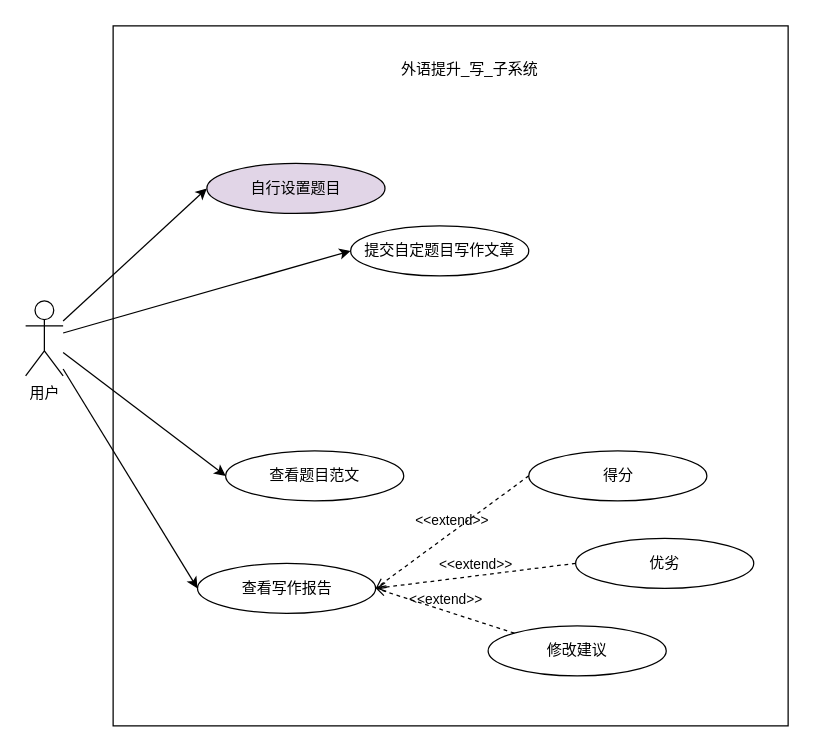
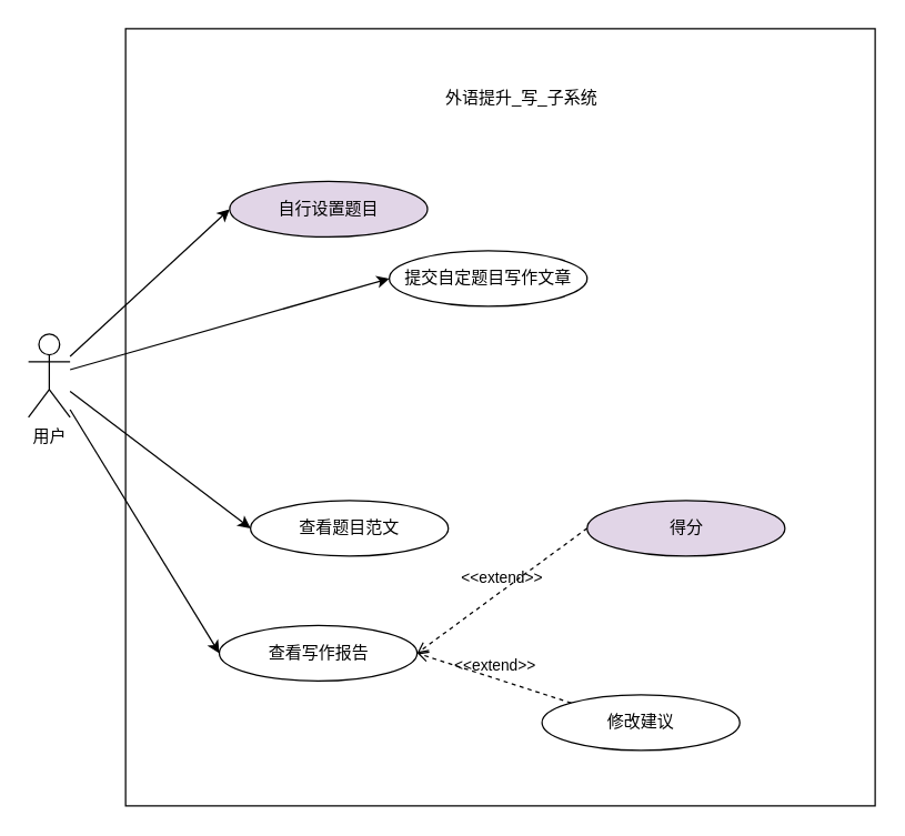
  <mxCell id="0" />
  <mxCell id="1" parent="0" />
  <mxCell id="2" value="" style="rounded=0;whiteSpace=wrap;html=1;" vertex="1" parent="1"><mxGeometry x="90" y="20" width="540" height="560" as="geometry" /></mxCell>
  <mxCell id="3" style="edgeStyle=none;html=1;entryX=0;entryY=0.5;entryDx=0;entryDy=0;" edge="1" parent="1" source="7" target="9"><mxGeometry relative="1" as="geometry" /></mxCell>
  <mxCell id="4" style="edgeStyle=none;html=1;entryX=0;entryY=0.5;entryDx=0;entryDy=0;" edge="1" parent="1" source="7" target="11"><mxGeometry relative="1" as="geometry" /></mxCell>
  <mxCell id="5" style="edgeStyle=none;html=1;entryX=0;entryY=0.5;entryDx=0;entryDy=0;" edge="1" parent="1" source="7" target="10"><mxGeometry relative="1" as="geometry" /></mxCell>
  <mxCell id="6" style="edgeStyle=none;html=1;entryX=0;entryY=0.5;entryDx=0;entryDy=0;" edge="1" parent="1" source="7" target="15"><mxGeometry relative="1" as="geometry" /></mxCell>
  <mxCell id="7" value="用户" style="shape=umlActor;verticalLabelPosition=bottom;verticalAlign=top;html=1;outlineConnect=0;" vertex="1" parent="1"><mxGeometry x="20" y="240" width="30" height="60" as="geometry" /></mxCell>
- <mxCell id="8" value="外语提升_写_子系统" style="text;html=1;strokeColor=none;fillColor=none;align=center;verticalAlign=middle;whiteSpace=wrap;rounded=0;" vertex="1" parent="1"><mxGeometry x="307.5" y="40" width="135" height="30" as="geometry" /></mxCell>
+ <mxCell id="8" value="外语提升_写_子系统" style="text;html=1;strokeColor=none;fillColor=none;align=center;verticalAlign=middle;whiteSpace=wrap;rounded=0;" vertex="1" parent="1"><mxGeometry x="307.5" y="55" width="135" height="30" as="geometry" /></mxCell>
  <mxCell id="9" value="自行设置题目" style="ellipse;whiteSpace=wrap;html=1;fillColor=#e1d5e7;" vertex="1" parent="1"><mxGeometry x="165" y="130" width="142.5" height="40" as="geometry" /></mxCell>
  <mxCell id="10" value="查看写作报告" style="ellipse;whiteSpace=wrap;html=1;" vertex="1" parent="1"><mxGeometry x="157.5" y="450" width="142.5" height="40" as="geometry" /></mxCell>
  <mxCell id="11" value="提交自定题目写作文章" style="ellipse;whiteSpace=wrap;html=1;" vertex="1" parent="1"><mxGeometry x="280" y="180" width="142.5" height="40" as="geometry" /></mxCell>
- <mxCell id="12" value="得分" style="ellipse;whiteSpace=wrap;html=1;" vertex="1" parent="1"><mxGeometry x="422.5" y="360" width="142.5" height="40" as="geometry" /></mxCell>
- <mxCell id="13" value="优劣" style="ellipse;whiteSpace=wrap;html=1;" vertex="1" parent="1"><mxGeometry x="460" y="430" width="142.5" height="40" as="geometry" /></mxCell>
+ <mxCell id="12" value="得分" style="ellipse;whiteSpace=wrap;html=1;fillColor=#e1d5e7;" vertex="1" parent="1"><mxGeometry x="422.5" y="360" width="142.5" height="40" as="geometry" /></mxCell>
  <mxCell id="14" value="修改建议" style="ellipse;whiteSpace=wrap;html=1;" vertex="1" parent="1"><mxGeometry x="390" y="500" width="142.5" height="40" as="geometry" /></mxCell>
  <mxCell id="15" value="查看题目范文" style="ellipse;whiteSpace=wrap;html=1;" vertex="1" parent="1"><mxGeometry x="180" y="360" width="142.5" height="40" as="geometry" /></mxCell>
  <mxCell id="16" value="&amp;lt;&amp;lt;extend&amp;gt;&amp;gt;" style="endArrow=open;html=1;rounded=0;align=center;verticalAlign=bottom;dashed=1;endFill=0;labelBackgroundColor=none;exitX=0;exitY=0.5;exitDx=0;exitDy=0;entryX=1;entryY=0.5;entryDx=0;entryDy=0;" edge="1" parent="1" source="12" target="10"><mxGeometry relative="1" as="geometry"><mxPoint x="428.05" y="300" as="sourcePoint" /><mxPoint x="321.941" y="335.858" as="targetPoint" /><Array as="points" /></mxGeometry></mxCell>
- <mxCell id="17" value="&amp;lt;&amp;lt;extend&amp;gt;&amp;gt;" style="endArrow=open;html=1;rounded=0;align=center;verticalAlign=bottom;dashed=1;endFill=0;labelBackgroundColor=none;exitX=0;exitY=0.5;exitDx=0;exitDy=0;entryX=1;entryY=0.5;entryDx=0;entryDy=0;" edge="1" parent="1" source="13" target="10"><mxGeometry relative="1" as="geometry"><mxPoint x="432.5" y="390" as="sourcePoint" /><mxPoint x="310" y="480" as="targetPoint" /><Array as="points" /></mxGeometry></mxCell>
  <mxCell id="18" value="&amp;lt;&amp;lt;extend&amp;gt;&amp;gt;" style="endArrow=open;html=1;rounded=0;align=center;verticalAlign=bottom;dashed=1;endFill=0;labelBackgroundColor=none;exitX=0;exitY=0;exitDx=0;exitDy=0;entryX=1;entryY=0.5;entryDx=0;entryDy=0;" edge="1" parent="1" source="14" target="10"><mxGeometry relative="1" as="geometry"><mxPoint x="442.5" y="400" as="sourcePoint" /><mxPoint x="320" y="490" as="targetPoint" /><Array as="points" /></mxGeometry></mxCell>
